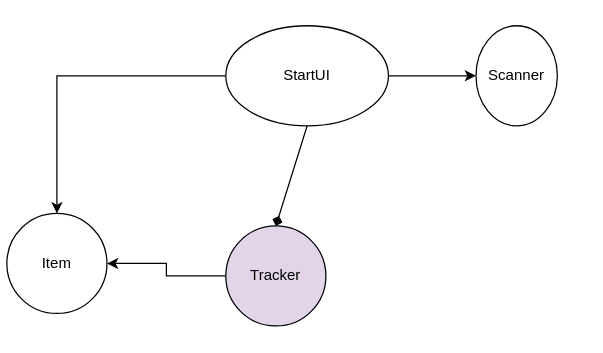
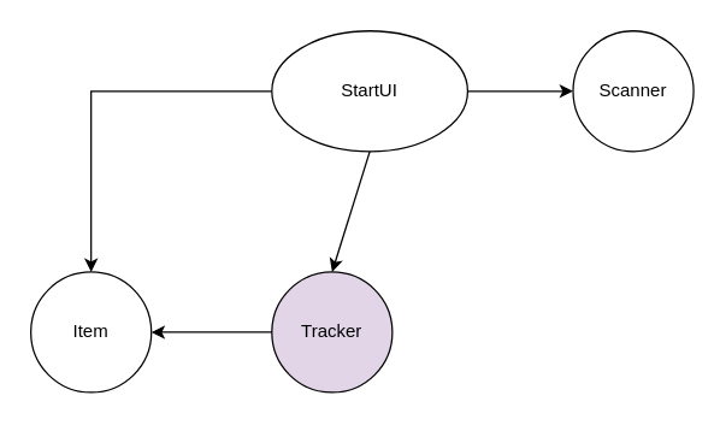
  <mxCell id="0" />
  <mxCell id="1" parent="0" />
  <mxCell id="2" style="edgeStyle=orthogonalEdgeStyle;rounded=0;orthogonalLoop=1;jettySize=auto;html=1;exitX=0;exitY=0.5;exitDx=0;exitDy=0;entryX=0.5;entryY=0;entryDx=0;entryDy=0;" edge="1" parent="1" source="4" target="5"><mxGeometry relative="1" as="geometry" /></mxCell>
  <mxCell id="3" style="edgeStyle=orthogonalEdgeStyle;rounded=0;orthogonalLoop=1;jettySize=auto;html=1;exitX=1;exitY=0.5;exitDx=0;exitDy=0;entryX=0;entryY=0.5;entryDx=0;entryDy=0;" edge="1" parent="1" source="4" target="8"><mxGeometry relative="1" as="geometry" /></mxCell>
  <mxCell id="4" value="StartUI" style="ellipse;whiteSpace=wrap;html=1;aspect=fixed;" vertex="1" parent="1"><mxGeometry x="180" y="20" width="130" height="80" as="geometry" /></mxCell>
- <mxCell id="5" value="Item" style="ellipse;whiteSpace=wrap;html=1;aspect=fixed;" vertex="1" parent="1"><mxGeometry x="5" y="170" width="80" height="80" as="geometry" /></mxCell>
+ <mxCell id="5" value="Item" style="ellipse;whiteSpace=wrap;html=1;aspect=fixed;" vertex="1" parent="1"><mxGeometry x="20" y="180" width="80" height="80" as="geometry" /></mxCell>
  <mxCell id="6" style="edgeStyle=orthogonalEdgeStyle;rounded=0;orthogonalLoop=1;jettySize=auto;html=1;exitX=0;exitY=0.5;exitDx=0;exitDy=0;" edge="1" parent="1" source="7" target="5"><mxGeometry relative="1" as="geometry" /></mxCell>
  <mxCell id="7" value="Tracker" style="ellipse;whiteSpace=wrap;html=1;aspect=fixed;fillColor=#e1d5e7;" vertex="1" parent="1"><mxGeometry x="180" y="180" width="80" height="80" as="geometry" /></mxCell>
- <mxCell id="8" value="Scanner" style="ellipse;whiteSpace=wrap;html=1;aspect=fixed;" vertex="1" parent="1"><mxGeometry x="380" y="20" width="65" height="80" as="geometry" /></mxCell>
- <mxCell id="9" value="" style="endArrow=diamond;html=1;exitX=0.5;exitY=1;exitDx=0;exitDy=0;entryX=0.5;entryY=0;entryDx=0;entryDy=0;" edge="1" parent="1" source="4" target="7"><mxGeometry width="50" height="50" relative="1" as="geometry"><mxPoint x="210" y="380" as="sourcePoint" /><mxPoint x="260" y="330" as="targetPoint" /></mxGeometry></mxCell>
+ <mxCell id="8" value="Scanner" style="ellipse;whiteSpace=wrap;html=1;aspect=fixed;" vertex="1" parent="1"><mxGeometry x="380" y="20" width="80" height="80" as="geometry" /></mxCell>
+ <mxCell id="9" value="" style="endArrow=classic;html=1;exitX=0.5;exitY=1;exitDx=0;exitDy=0;entryX=0.5;entryY=0;entryDx=0;entryDy=0;" edge="1" parent="1" source="4" target="7"><mxGeometry width="50" height="50" relative="1" as="geometry"><mxPoint x="210" y="380" as="sourcePoint" /><mxPoint x="260" y="330" as="targetPoint" /></mxGeometry></mxCell>
